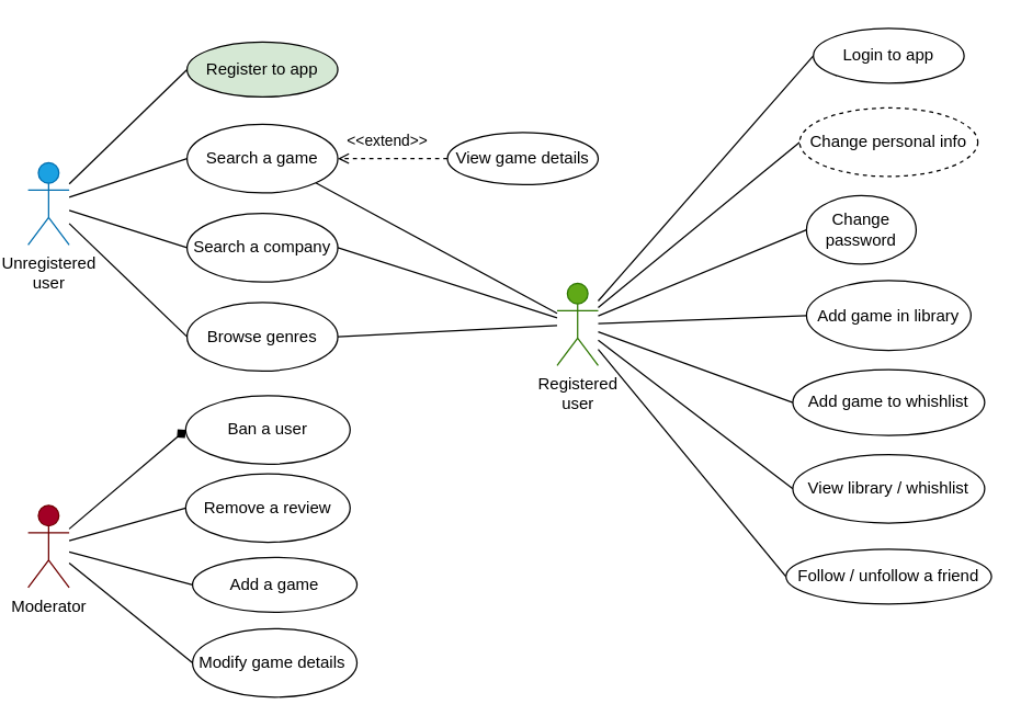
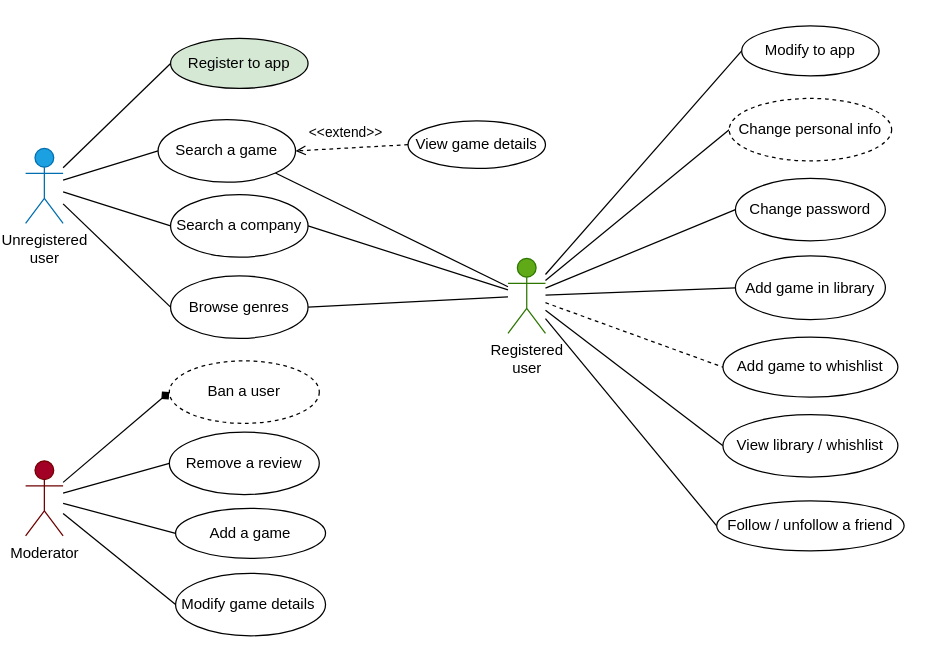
  <mxCell id="0" />
  <mxCell id="1" parent="0" />
  <mxCell id="2" value="&lt;font color=&quot;#000000&quot;&gt;Registered&lt;br&gt;user&lt;/font&gt;" style="shape=umlActor;verticalLabelPosition=bottom;verticalAlign=top;html=1;outlineConnect=0;fillColor=#60a917;fontColor=#ffffff;strokeColor=#2D7600;" parent="1" vertex="1"><mxGeometry x="406" y="206" width="30" height="60" as="geometry" /></mxCell>
  <mxCell id="3" value="&lt;font color=&quot;#000000&quot;&gt;Unregistered &lt;br&gt;user&lt;/font&gt;" style="shape=umlActor;verticalLabelPosition=bottom;verticalAlign=top;html=1;outlineConnect=0;fillColor=#1ba1e2;fontColor=#ffffff;strokeColor=#006EAF;" parent="1" vertex="1"><mxGeometry x="20" y="118" width="30" height="60" as="geometry" /></mxCell>
  <mxCell id="4" value="&lt;font color=&quot;#000000&quot;&gt;Moderator&lt;/font&gt;" style="shape=umlActor;verticalLabelPosition=bottom;verticalAlign=top;html=1;outlineConnect=0;fillColor=#a20025;fontColor=#ffffff;strokeColor=#6F0000;" parent="1" vertex="1"><mxGeometry x="20" y="368" width="30" height="60" as="geometry" /></mxCell>
  <mxCell id="5" value="" style="endArrow=none;html=1;rounded=0;entryX=0;entryY=0.5;entryDx=0;entryDy=0;" parent="1" source="3" target="6" edge="1"><mxGeometry width="50" height="50" relative="1" as="geometry"><mxPoint x="86" y="80" as="sourcePoint" /><mxPoint x="136" y="50" as="targetPoint" /></mxGeometry></mxCell>
  <mxCell id="6" value="Register to app" style="ellipse;whiteSpace=wrap;html=1;fillColor=#d5e8d4;" parent="1" vertex="1"><mxGeometry x="136" y="30" width="110" height="40" as="geometry" /></mxCell>
  <mxCell id="7" value="" style="endArrow=none;html=1;rounded=0;entryX=0;entryY=0.5;entryDx=0;entryDy=0;" parent="1" source="3" target="8" edge="1"><mxGeometry width="50" height="50" relative="1" as="geometry"><mxPoint x="86" y="80" as="sourcePoint" /><mxPoint x="146" y="120" as="targetPoint" /></mxGeometry></mxCell>
- <mxCell id="8" value="Search a game" style="ellipse;whiteSpace=wrap;html=1;" parent="1" vertex="1"><mxGeometry x="136" y="90" width="110" height="50" as="geometry" /></mxCell>
+ <mxCell id="8" value="Search a game" style="ellipse;whiteSpace=wrap;html=1;" parent="1" vertex="1"><mxGeometry x="126" y="95" width="110" height="50" as="geometry" /></mxCell>
  <mxCell id="9" value="" style="endArrow=none;html=1;rounded=0;entryX=0;entryY=0.5;entryDx=0;entryDy=0;" parent="1" source="3" target="10" edge="1"><mxGeometry width="50" height="50" relative="1" as="geometry"><mxPoint x="86" y="80" as="sourcePoint" /><mxPoint x="146" y="190" as="targetPoint" /></mxGeometry></mxCell>
  <mxCell id="10" value="Search a company" style="ellipse;whiteSpace=wrap;html=1;" parent="1" vertex="1"><mxGeometry x="136" y="155" width="110" height="50" as="geometry" /></mxCell>
  <mxCell id="11" value="Browse genres" style="ellipse;whiteSpace=wrap;html=1;" parent="1" vertex="1"><mxGeometry x="136" y="220" width="110" height="50" as="geometry" /></mxCell>
  <mxCell id="12" value="" style="endArrow=none;html=1;rounded=0;exitX=0;exitY=0.5;exitDx=0;exitDy=0;" parent="1" source="11" target="3" edge="1"><mxGeometry width="50" height="50" relative="1" as="geometry"><mxPoint x="76" y="230" as="sourcePoint" /><mxPoint x="86" y="80" as="targetPoint" /></mxGeometry></mxCell>
  <mxCell id="13" value="&amp;lt;&amp;lt;extend&amp;gt;&amp;gt;" style="html=1;verticalAlign=bottom;labelBackgroundColor=none;endArrow=open;endFill=0;dashed=1;rounded=0;entryX=1;entryY=0.5;entryDx=0;entryDy=0;exitX=0;exitY=0.5;exitDx=0;exitDy=0;" parent="1" source="14" target="8" edge="1"><mxGeometry x="0.104" y="-4" width="160" relative="1" as="geometry"><mxPoint x="326" y="90" as="sourcePoint" /><mxPoint x="276" y="100" as="targetPoint" /><mxPoint as="offset" /></mxGeometry></mxCell>
  <mxCell id="14" value="View game details" style="ellipse;whiteSpace=wrap;html=1;" parent="1" vertex="1"><mxGeometry x="326" y="96" width="110" height="38" as="geometry" /></mxCell>
  <mxCell id="15" value="" style="endArrow=diamond;html=1;rounded=0;entryX=0;entryY=0.5;entryDx=0;entryDy=0;" parent="1" source="4" target="16" edge="1"><mxGeometry width="50" height="50" relative="1" as="geometry"><mxPoint x="70" y="338" as="sourcePoint" /><mxPoint x="120" y="328" as="targetPoint" /></mxGeometry></mxCell>
- <mxCell id="16" value="Ban a user" style="ellipse;whiteSpace=wrap;html=1;" parent="1" vertex="1"><mxGeometry x="135" y="288" width="120" height="50" as="geometry" /></mxCell>
+ <mxCell id="16" value="Ban a user" style="ellipse;whiteSpace=wrap;html=1;dashed=1;" parent="1" vertex="1"><mxGeometry x="135" y="288" width="120" height="50" as="geometry" /></mxCell>
  <mxCell id="17" value="" style="endArrow=none;html=1;rounded=0;entryX=0;entryY=0.5;entryDx=0;entryDy=0;" parent="1" source="4" target="18" edge="1"><mxGeometry width="50" height="50" relative="1" as="geometry"><mxPoint x="70" y="338" as="sourcePoint" /><mxPoint x="120" y="378" as="targetPoint" /></mxGeometry></mxCell>
  <mxCell id="18" value="Remove a review" style="ellipse;whiteSpace=wrap;html=1;" parent="1" vertex="1"><mxGeometry x="135" y="345" width="120" height="50" as="geometry" /></mxCell>
  <mxCell id="19" value="" style="endArrow=none;html=1;rounded=0;entryX=0;entryY=0.5;entryDx=0;entryDy=0;" parent="1" source="2" target="20" edge="1"><mxGeometry width="50" height="50" relative="1" as="geometry"><mxPoint x="556" y="91" as="sourcePoint" /><mxPoint x="626" y="56" as="targetPoint" /></mxGeometry></mxCell>
  <mxCell id="20" value="Change personal info" style="ellipse;whiteSpace=wrap;html=1;dashed=1;" parent="1" vertex="1"><mxGeometry x="583" y="78" width="130" height="50" as="geometry" /></mxCell>
  <mxCell id="21" value="" style="endArrow=none;html=1;rounded=0;entryX=0;entryY=0.5;entryDx=0;entryDy=0;" parent="1" source="2" target="22" edge="1"><mxGeometry width="50" height="50" relative="1" as="geometry"><mxPoint x="556" y="91" as="sourcePoint" /><mxPoint x="626" y="111" as="targetPoint" /></mxGeometry></mxCell>
- <mxCell id="22" value="Change password" style="ellipse;whiteSpace=wrap;html=1;" parent="1" vertex="1"><mxGeometry x="588" y="142" width="80" height="50" as="geometry" /></mxCell>
+ <mxCell id="22" value="Change password" style="ellipse;whiteSpace=wrap;html=1;" parent="1" vertex="1"><mxGeometry x="588" y="142" width="120" height="50" as="geometry" /></mxCell>
  <mxCell id="23" value="" style="endArrow=none;html=1;rounded=0;entryX=0;entryY=0.5;entryDx=0;entryDy=0;" parent="1" source="2" target="27" edge="1"><mxGeometry width="50" height="50" relative="1" as="geometry"><mxPoint x="556" y="91" as="sourcePoint" /><mxPoint x="616" y="181" as="targetPoint" /></mxGeometry></mxCell>
  <mxCell id="24" value="" style="endArrow=none;html=1;rounded=0;exitX=1;exitY=1;exitDx=0;exitDy=0;" parent="1" source="8" target="2" edge="1"><mxGeometry width="50" height="50" relative="1" as="geometry"><mxPoint x="236.005" y="124.996" as="sourcePoint" /><mxPoint x="492" y="152.37" as="targetPoint" /></mxGeometry></mxCell>
  <mxCell id="25" value="" style="endArrow=none;html=1;rounded=0;exitX=1;exitY=0.5;exitDx=0;exitDy=0;" parent="1" source="10" target="2" edge="1"><mxGeometry width="50" height="50" relative="1" as="geometry"><mxPoint x="416" y="230" as="sourcePoint" /><mxPoint x="496" y="160" as="targetPoint" /></mxGeometry></mxCell>
  <mxCell id="26" value="" style="endArrow=none;html=1;rounded=0;exitX=1;exitY=0.5;exitDx=0;exitDy=0;" parent="1" source="11" target="2" edge="1"><mxGeometry width="50" height="50" relative="1" as="geometry"><mxPoint x="286" y="250" as="sourcePoint" /><mxPoint x="496" y="160" as="targetPoint" /></mxGeometry></mxCell>
  <mxCell id="27" value="Add game in library" style="ellipse;whiteSpace=wrap;html=1;" parent="1" vertex="1"><mxGeometry x="588" y="204" width="120" height="51" as="geometry" /></mxCell>
  <mxCell id="28" value="Add game to whishlist" style="ellipse;whiteSpace=wrap;html=1;" parent="1" vertex="1"><mxGeometry x="578" y="269" width="140" height="48" as="geometry" /></mxCell>
- <mxCell id="29" value="" style="endArrow=none;html=1;rounded=0;entryX=0;entryY=0.5;entryDx=0;entryDy=0;" parent="1" source="2" target="28" edge="1"><mxGeometry width="50" height="50" relative="1" as="geometry"><mxPoint x="556" y="91" as="sourcePoint" /><mxPoint x="636" y="251" as="targetPoint" /></mxGeometry></mxCell>
+ <mxCell id="29" value="" style="endArrow=none;html=1;rounded=0;entryX=0;entryY=0.5;entryDx=0;entryDy=0;dashed=1;" parent="1" source="2" target="28" edge="1"><mxGeometry width="50" height="50" relative="1" as="geometry"><mxPoint x="556" y="91" as="sourcePoint" /><mxPoint x="636" y="251" as="targetPoint" /></mxGeometry></mxCell>
  <mxCell id="30" value="" style="endArrow=none;html=1;rounded=0;entryX=0;entryY=0.5;entryDx=0;entryDy=0;" parent="1" source="2" target="31" edge="1"><mxGeometry width="50" height="50" relative="1" as="geometry"><mxPoint x="556" y="91" as="sourcePoint" /><mxPoint x="636" y="306" as="targetPoint" /></mxGeometry></mxCell>
  <mxCell id="31" value="View library / whishlist" style="ellipse;whiteSpace=wrap;html=1;" parent="1" vertex="1"><mxGeometry x="578" y="331" width="140" height="50" as="geometry" /></mxCell>
  <mxCell id="32" value="" style="endArrow=none;html=1;rounded=0;entryX=0;entryY=0.5;entryDx=0;entryDy=0;" parent="1" source="2" target="33" edge="1"><mxGeometry width="50" height="50" relative="1" as="geometry"><mxPoint x="556" y="96" as="sourcePoint" /><mxPoint x="596" y="356" as="targetPoint" /></mxGeometry></mxCell>
  <mxCell id="33" value="Follow / unfollow a friend" style="ellipse;whiteSpace=wrap;html=1;" parent="1" vertex="1"><mxGeometry x="573" y="400" width="150" height="40" as="geometry" /></mxCell>
  <mxCell id="34" value="Add a game" style="ellipse;whiteSpace=wrap;html=1;" parent="1" vertex="1"><mxGeometry x="140" y="406" width="120" height="40" as="geometry" /></mxCell>
  <mxCell id="35" value="Modify game details&amp;nbsp;" style="ellipse;whiteSpace=wrap;html=1;" parent="1" vertex="1"><mxGeometry x="140" y="458" width="120" height="50" as="geometry" /></mxCell>
  <mxCell id="36" value="" style="endArrow=none;html=1;rounded=0;entryX=0;entryY=0.5;entryDx=0;entryDy=0;" parent="1" source="4" target="34" edge="1"><mxGeometry width="50" height="50" relative="1" as="geometry"><mxPoint x="70" y="338" as="sourcePoint" /><mxPoint x="120" y="408" as="targetPoint" /></mxGeometry></mxCell>
  <mxCell id="37" value="" style="endArrow=none;html=1;rounded=0;entryX=0;entryY=0.5;entryDx=0;entryDy=0;" parent="1" source="4" target="35" edge="1"><mxGeometry width="50" height="50" relative="1" as="geometry"><mxPoint x="70" y="338" as="sourcePoint" /><mxPoint x="50" y="408" as="targetPoint" /></mxGeometry></mxCell>
  <mxCell id="38" style="edgeStyle=none;html=1;exitX=0;exitY=0.5;exitDx=0;exitDy=0;fontColor=#000000;endArrow=none;endFill=0;" parent="1" source="39" target="2" edge="1"><mxGeometry relative="1" as="geometry" /></mxCell>
- <mxCell id="39" value="Login to app" style="ellipse;whiteSpace=wrap;html=1;" parent="1" vertex="1"><mxGeometry x="593" y="20" width="110" height="40" as="geometry" /></mxCell>
+ <mxCell id="39" value="Modify to app" style="ellipse;whiteSpace=wrap;html=1;" parent="1" vertex="1"><mxGeometry x="593" y="20" width="110" height="40" as="geometry" /></mxCell>
